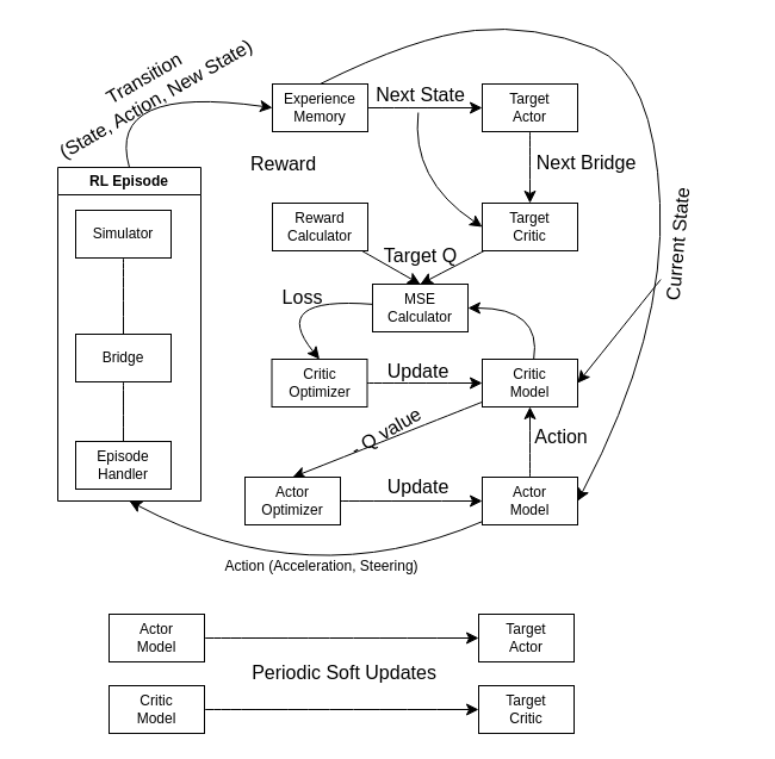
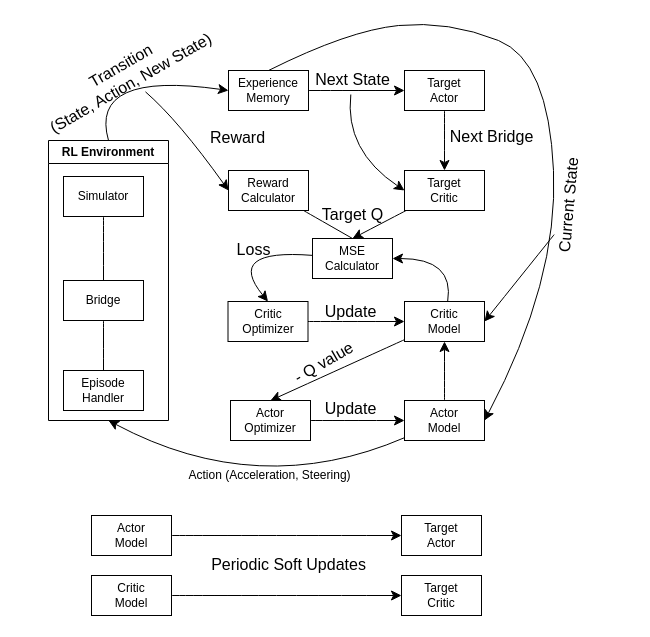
  <mxCell id="0" />
  <mxCell id="1" parent="0" />
  <mxCell id="2" style="edgeStyle=none;curved=1;rounded=0;orthogonalLoop=1;jettySize=auto;html=1;entryX=0;entryY=0.5;entryDx=0;entryDy=0;fontSize=12;startSize=8;endSize=8;exitX=0.5;exitY=0;exitDx=0;exitDy=0;" edge="1" parent="1" source="3" target="28"><mxGeometry relative="1" as="geometry"><Array as="points"><mxPoint x="88" y="70" /></Array></mxGeometry></mxCell>
- <mxCell id="3" value="RL Episode" style="swimlane;whiteSpace=wrap;html=1;startSize=23;" parent="1" vertex="1"><mxGeometry x="48" y="140" width="120" height="280" as="geometry" /></mxCell>
+ <mxCell id="3" value="RL Environment" style="swimlane;whiteSpace=wrap;html=1;startSize=23;" parent="1" vertex="1"><mxGeometry x="48" y="140" width="120" height="280" as="geometry" /></mxCell>
  <mxCell id="4" style="edgeStyle=none;curved=1;rounded=0;orthogonalLoop=1;jettySize=auto;html=1;entryX=0.5;entryY=0;entryDx=0;entryDy=0;fontSize=12;startSize=8;endSize=8;endArrow=none;" edge="1" parent="3" source="5" target="7"><mxGeometry relative="1" as="geometry" /></mxCell>
  <mxCell id="5" value="Simulator" style="rounded=0;whiteSpace=wrap;html=1;" parent="3" vertex="1"><mxGeometry x="15" y="36" width="80" height="40" as="geometry" /></mxCell>
  <mxCell id="6" style="edgeStyle=none;curved=1;rounded=0;orthogonalLoop=1;jettySize=auto;html=1;entryX=0.5;entryY=0;entryDx=0;entryDy=0;fontSize=12;startSize=8;endSize=8;endArrow=none;" edge="1" parent="3" source="7" target="8"><mxGeometry relative="1" as="geometry" /></mxCell>
  <mxCell id="7" value="Bridge" style="rounded=0;whiteSpace=wrap;html=1;" parent="3" vertex="1"><mxGeometry x="15" y="140" width="80" height="40" as="geometry" /></mxCell>
  <mxCell id="8" value="Episode Handler" style="rounded=0;whiteSpace=wrap;html=1;" parent="3" vertex="1"><mxGeometry x="15" y="230" width="80" height="40" as="geometry" /></mxCell>
  <mxCell id="9" style="edgeStyle=none;curved=1;rounded=0;orthogonalLoop=1;jettySize=auto;html=1;entryX=0.5;entryY=1;entryDx=0;entryDy=0;fontSize=12;startSize=8;endSize=8;" edge="1" parent="1" source="12" target="3"><mxGeometry relative="1" as="geometry"><Array as="points"><mxPoint x="258" y="500" /></Array></mxGeometry></mxCell>
  <mxCell id="10" value="Action (Acceleration, Steering)" style="edgeLabel;html=1;align=center;verticalAlign=middle;resizable=0;points=[];fontSize=12;" vertex="1" connectable="0" parent="9"><mxGeometry x="0.037" y="11" relative="1" as="geometry"><mxPoint x="26" y="-30" as="offset" /></mxGeometry></mxCell>
  <mxCell id="11" style="edgeStyle=none;curved=1;rounded=0;orthogonalLoop=1;jettySize=auto;html=1;entryX=0.5;entryY=1;entryDx=0;entryDy=0;fontSize=12;startSize=8;endSize=8;" edge="1" parent="1" source="12" target="15"><mxGeometry relative="1" as="geometry" /></mxCell>
  <mxCell id="12" value="Actor&lt;br&gt;&lt;div&gt;&lt;span style=&quot;background-color: initial;&quot;&gt;Model&lt;/span&gt;&lt;/div&gt;" style="rounded=0;whiteSpace=wrap;html=1;" parent="1" vertex="1"><mxGeometry x="404" y="400" width="80" height="40" as="geometry" /></mxCell>
  <mxCell id="13" style="edgeStyle=none;curved=1;rounded=0;orthogonalLoop=1;jettySize=auto;html=1;entryX=1;entryY=0.5;entryDx=0;entryDy=0;fontSize=12;startSize=8;endSize=8;" edge="1" parent="1" source="15" target="37"><mxGeometry relative="1" as="geometry"><Array as="points"><mxPoint x="454" y="258" /></Array></mxGeometry></mxCell>
  <mxCell id="14" style="edgeStyle=none;curved=1;rounded=0;orthogonalLoop=1;jettySize=auto;html=1;entryX=0.5;entryY=0;entryDx=0;entryDy=0;fontSize=12;startSize=8;endSize=8;" edge="1" parent="1" source="15" target="23"><mxGeometry relative="1" as="geometry" /></mxCell>
  <mxCell id="15" value="Critic&lt;div&gt;Model&lt;/div&gt;" style="rounded=0;whiteSpace=wrap;html=1;" parent="1" vertex="1"><mxGeometry x="404" y="301" width="80" height="40" as="geometry" /></mxCell>
- <mxCell id="16" style="edgeStyle=none;curved=1;rounded=0;orthogonalLoop=1;jettySize=auto;html=1;entryX=0.5;entryY=0;entryDx=0;entryDy=0;fontSize=12;startSize=8;endSize=8;" edge="1" parent="1" source="17" target="37"><mxGeometry relative="1" as="geometry" /></mxCell>
+ <mxCell id="16" style="edgeStyle=none;curved=1;rounded=0;orthogonalLoop=1;jettySize=auto;html=1;entryX=0.5;entryY=0;entryDx=0;entryDy=0;fontSize=12;startSize=8;endSize=8;endArrow=none;" edge="1" parent="1" source="17" target="37"><mxGeometry relative="1" as="geometry" /></mxCell>
  <mxCell id="17" value="Reward Calculator" style="rounded=0;whiteSpace=wrap;html=1;" parent="1" vertex="1"><mxGeometry x="228" y="170" width="80" height="40" as="geometry" /></mxCell>
  <mxCell id="18" style="edgeStyle=none;curved=1;rounded=0;orthogonalLoop=1;jettySize=auto;html=1;entryX=0.5;entryY=0;entryDx=0;entryDy=0;fontSize=12;startSize=8;endSize=8;" edge="1" parent="1" source="19" target="37"><mxGeometry relative="1" as="geometry" /></mxCell>
  <mxCell id="19" value="Target&lt;div&gt;Critic&lt;/div&gt;" style="rounded=0;whiteSpace=wrap;html=1;" vertex="1" parent="1"><mxGeometry x="404" y="170" width="80" height="40" as="geometry" /></mxCell>
  <mxCell id="20" style="edgeStyle=none;curved=1;rounded=0;orthogonalLoop=1;jettySize=auto;html=1;entryX=0.5;entryY=0;entryDx=0;entryDy=0;fontSize=12;startSize=8;endSize=8;" edge="1" parent="1" source="21" target="19"><mxGeometry relative="1" as="geometry" /></mxCell>
  <mxCell id="21" value="Target&lt;div&gt;Actor&lt;/div&gt;" style="rounded=0;whiteSpace=wrap;html=1;" vertex="1" parent="1"><mxGeometry x="404" y="70" width="80" height="40" as="geometry" /></mxCell>
  <mxCell id="22" style="edgeStyle=none;curved=1;rounded=0;orthogonalLoop=1;jettySize=auto;html=1;entryX=0;entryY=0.5;entryDx=0;entryDy=0;fontSize=12;startSize=8;endSize=8;" edge="1" parent="1" source="23" target="12"><mxGeometry relative="1" as="geometry" /></mxCell>
- <mxCell id="23" value="Actor Optimizer" style="rounded=0;whiteSpace=wrap;html=1;" vertex="1" parent="1"><mxGeometry x="205" y="400" width="80" height="40" as="geometry" /></mxCell>
+ <mxCell id="23" value="Actor Optimizer" style="rounded=0;whiteSpace=wrap;html=1;" vertex="1" parent="1"><mxGeometry x="230" y="400" width="80" height="40" as="geometry" /></mxCell>
  <mxCell id="24" style="edgeStyle=none;curved=1;rounded=0;orthogonalLoop=1;jettySize=auto;html=1;entryX=0;entryY=0.5;entryDx=0;entryDy=0;fontSize=12;startSize=8;endSize=8;" edge="1" parent="1" source="25" target="15"><mxGeometry relative="1" as="geometry" /></mxCell>
  <mxCell id="25" value="Critic Optimizer" style="rounded=0;whiteSpace=wrap;html=1;" vertex="1" parent="1"><mxGeometry x="227.5" y="301" width="80" height="40" as="geometry" /></mxCell>
  <mxCell id="26" style="edgeStyle=none;curved=1;rounded=0;orthogonalLoop=1;jettySize=auto;html=1;entryX=0;entryY=0.5;entryDx=0;entryDy=0;fontSize=12;startSize=8;endSize=8;" edge="1" parent="1" source="28" target="21"><mxGeometry relative="1" as="geometry" /></mxCell>
  <mxCell id="27" style="edgeStyle=none;curved=1;rounded=0;orthogonalLoop=1;jettySize=auto;html=1;entryX=1;entryY=0.5;entryDx=0;entryDy=0;fontSize=12;startSize=8;endSize=8;exitX=0.5;exitY=0;exitDx=0;exitDy=0;" edge="1" parent="1" source="28" target="12"><mxGeometry relative="1" as="geometry"><Array as="points"><mxPoint x="348" y="30" /><mxPoint x="448" y="20" /><mxPoint x="548" y="60" /><mxPoint x="558" y="280" /></Array></mxGeometry></mxCell>
  <mxCell id="28" value="Experience Memory" style="rounded=0;whiteSpace=wrap;html=1;" vertex="1" parent="1"><mxGeometry x="228" y="70" width="80" height="40" as="geometry" /></mxCell>
+ <mxCell id="29" style="edgeStyle=none;curved=1;rounded=0;orthogonalLoop=1;jettySize=auto;html=1;entryX=0;entryY=0.5;entryDx=0;entryDy=0;fontSize=12;startSize=8;endSize=8;" edge="1" parent="1" source="30" target="17"><mxGeometry relative="1" as="geometry"><Array as="points"><mxPoint x="178" y="120" /></Array></mxGeometry></mxCell>
  <mxCell id="30" value="Transition&lt;div&gt;(State, Action, New State)&lt;/div&gt;" style="text;html=1;align=center;verticalAlign=middle;resizable=0;points=[];autosize=1;strokeColor=none;fillColor=none;fontSize=16;rotation=-30;" vertex="1" parent="1"><mxGeometry x="20" y="49" width="210" height="50" as="geometry" /></mxCell>
  <mxCell id="31" value="Reward" style="text;html=1;align=center;verticalAlign=middle;resizable=0;points=[];autosize=1;strokeColor=none;fillColor=none;fontSize=16;" vertex="1" parent="1"><mxGeometry x="197" y="122" width="80" height="30" as="geometry" /></mxCell>
  <mxCell id="32" style="edgeStyle=none;curved=1;rounded=0;orthogonalLoop=1;jettySize=auto;html=1;entryX=0;entryY=0.5;entryDx=0;entryDy=0;fontSize=12;startSize=8;endSize=8;" edge="1" parent="1" source="33" target="19"><mxGeometry relative="1" as="geometry"><Array as="points"><mxPoint x="344" y="150" /></Array></mxGeometry></mxCell>
  <mxCell id="33" value="Next State" style="text;html=1;align=center;verticalAlign=middle;resizable=0;points=[];autosize=1;strokeColor=none;fillColor=none;fontSize=16;" vertex="1" parent="1"><mxGeometry x="302" y="64" width="100" height="30" as="geometry" /></mxCell>
  <mxCell id="34" value="Next Bridge" style="text;html=1;align=center;verticalAlign=middle;resizable=0;points=[];autosize=1;strokeColor=none;fillColor=none;fontSize=16;" vertex="1" parent="1"><mxGeometry x="436" y="121" width="110" height="30" as="geometry" /></mxCell>
  <mxCell id="35" value="Update" style="text;html=1;align=center;verticalAlign=middle;resizable=0;points=[];autosize=1;strokeColor=none;fillColor=none;fontSize=16;" vertex="1" parent="1"><mxGeometry x="310" y="296" width="80" height="30" as="geometry" /></mxCell>
  <mxCell id="36" style="edgeStyle=none;curved=1;rounded=0;orthogonalLoop=1;jettySize=auto;html=1;entryX=0.5;entryY=0;entryDx=0;entryDy=0;fontSize=12;startSize=8;endSize=8;" edge="1" parent="1" source="37" target="25"><mxGeometry relative="1" as="geometry"><Array as="points"><mxPoint x="224" y="248" /></Array></mxGeometry></mxCell>
  <mxCell id="37" value="MSE Calculator" style="rounded=0;whiteSpace=wrap;html=1;" vertex="1" parent="1"><mxGeometry x="312" y="238" width="80" height="40" as="geometry" /></mxCell>
  <mxCell id="38" value="Target Q" style="text;html=1;align=center;verticalAlign=middle;resizable=0;points=[];autosize=1;strokeColor=none;fillColor=none;fontSize=16;" vertex="1" parent="1"><mxGeometry x="312" y="199" width="80" height="30" as="geometry" /></mxCell>
  <mxCell id="39" value="Loss" style="text;html=1;align=center;verticalAlign=middle;resizable=0;points=[];autosize=1;strokeColor=none;fillColor=none;fontSize=16;" vertex="1" parent="1"><mxGeometry x="223" y="234" width="60" height="30" as="geometry" /></mxCell>
  <mxCell id="40" style="edgeStyle=none;curved=1;rounded=0;orthogonalLoop=1;jettySize=auto;html=1;entryX=1;entryY=0.5;entryDx=0;entryDy=0;fontSize=12;startSize=8;endSize=8;" edge="1" parent="1" target="15"><mxGeometry relative="1" as="geometry"><mxPoint x="553.675" y="234.093" as="sourcePoint" /></mxGeometry></mxCell>
  <mxCell id="41" value="Current State" style="text;html=1;align=center;verticalAlign=middle;resizable=0;points=[];autosize=1;strokeColor=none;fillColor=none;fontSize=16;rotation=-85;" vertex="1" parent="1"><mxGeometry x="508" y="190" width="120" height="30" as="geometry" /></mxCell>
- <mxCell id="42" value="Action" style="text;html=1;align=center;verticalAlign=middle;resizable=0;points=[];autosize=1;strokeColor=none;fillColor=none;fontSize=16;" vertex="1" parent="1"><mxGeometry x="435" y="351" width="70" height="30" as="geometry" /></mxCell>
  <mxCell id="43" value="- Q value" style="text;html=1;align=center;verticalAlign=middle;resizable=0;points=[];autosize=1;strokeColor=none;fillColor=none;fontSize=16;rotation=-30;" vertex="1" parent="1"><mxGeometry x="278" y="347" width="90" height="30" as="geometry" /></mxCell>
  <mxCell id="44" value="Update" style="text;html=1;align=center;verticalAlign=middle;resizable=0;points=[];autosize=1;strokeColor=none;fillColor=none;fontSize=16;" vertex="1" parent="1"><mxGeometry x="310" y="393" width="80" height="30" as="geometry" /></mxCell>
  <mxCell id="45" style="edgeStyle=none;curved=1;rounded=0;orthogonalLoop=1;jettySize=auto;html=1;entryX=0;entryY=0.5;entryDx=0;entryDy=0;fontSize=12;startSize=8;endSize=8;" edge="1" parent="1" source="46" target="47"><mxGeometry relative="1" as="geometry" /></mxCell>
  <mxCell id="46" value="Actor&lt;br&gt;&lt;div&gt;&lt;span style=&quot;background-color: initial;&quot;&gt;Model&lt;/span&gt;&lt;/div&gt;" style="rounded=0;whiteSpace=wrap;html=1;" vertex="1" parent="1"><mxGeometry x="91" y="515" width="80" height="40" as="geometry" /></mxCell>
  <mxCell id="47" value="Target&lt;div&gt;Actor&lt;/div&gt;" style="rounded=0;whiteSpace=wrap;html=1;" vertex="1" parent="1"><mxGeometry x="401" y="515" width="80" height="40" as="geometry" /></mxCell>
  <mxCell id="48" style="edgeStyle=none;curved=1;rounded=0;orthogonalLoop=1;jettySize=auto;html=1;entryX=0;entryY=0.5;entryDx=0;entryDy=0;fontSize=12;startSize=8;endSize=8;" edge="1" parent="1" source="49" target="50"><mxGeometry relative="1" as="geometry" /></mxCell>
  <mxCell id="49" value="Critic&lt;br&gt;&lt;div&gt;&lt;span style=&quot;background-color: initial;&quot;&gt;Model&lt;/span&gt;&lt;/div&gt;" style="rounded=0;whiteSpace=wrap;html=1;" vertex="1" parent="1"><mxGeometry x="91" y="575" width="80" height="40" as="geometry" /></mxCell>
  <mxCell id="50" value="Target&lt;div&gt;Critic&lt;/div&gt;" style="rounded=0;whiteSpace=wrap;html=1;" vertex="1" parent="1"><mxGeometry x="401" y="575" width="80" height="40" as="geometry" /></mxCell>
  <mxCell id="51" value="Periodic Soft Updates" style="text;html=1;align=center;verticalAlign=middle;resizable=0;points=[];autosize=1;strokeColor=none;fillColor=none;fontSize=16;" vertex="1" parent="1"><mxGeometry x="198" y="549" width="180" height="30" as="geometry" /></mxCell>
